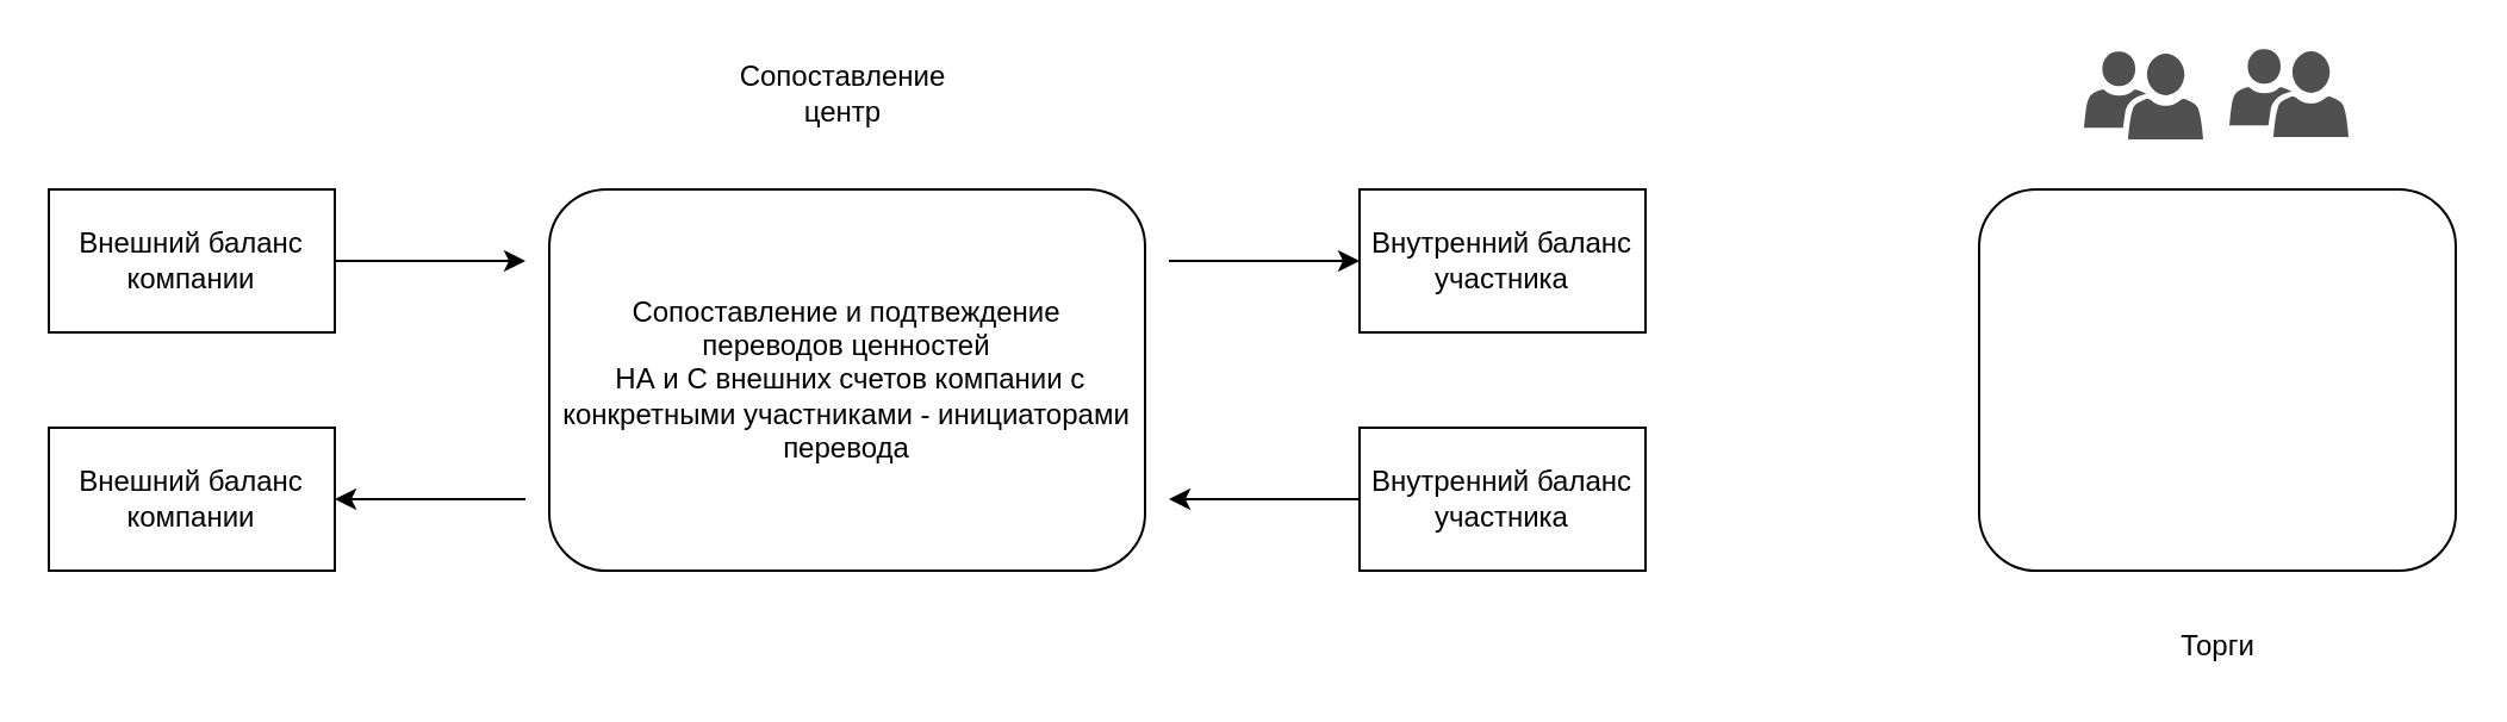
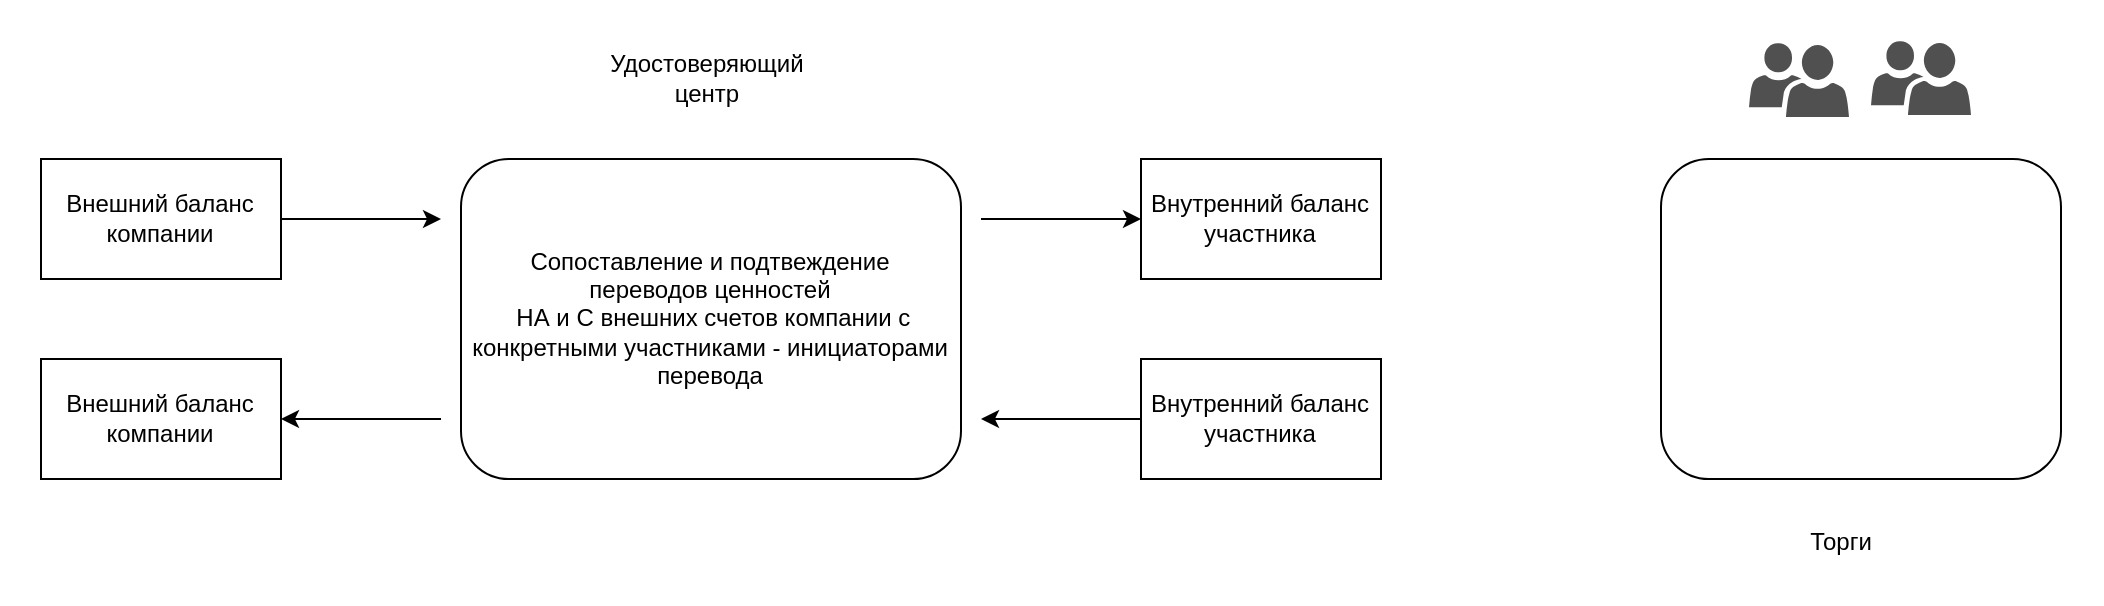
  <mxCell id="0" />
  <mxCell id="1" parent="0" />
  <mxCell id="2" value="Сопоставление и подтвеждение &lt;br&gt;переводов ценностей&lt;br&gt;&amp;nbsp;НА и С внешних счетов компании с конкретными участниками - инициаторами перевода" style="rounded=1;whiteSpace=wrap;html=1;" vertex="1" parent="1"><mxGeometry x="230" y="79" width="250" height="160" as="geometry" /></mxCell>
  <mxCell id="3" style="edgeStyle=orthogonalEdgeStyle;rounded=0;orthogonalLoop=1;jettySize=auto;html=1;exitX=1;exitY=0.5;exitDx=0;exitDy=0;" edge="1" parent="1" source="4"><mxGeometry relative="1" as="geometry"><mxPoint x="220" y="109" as="targetPoint" /></mxGeometry></mxCell>
  <mxCell id="4" value="Внешний баланс&lt;br&gt;компании&lt;br&gt;" style="rounded=0;whiteSpace=wrap;html=1;" vertex="1" parent="1"><mxGeometry x="20" y="79" width="120" height="60" as="geometry" /></mxCell>
  <mxCell id="5" style="edgeStyle=orthogonalEdgeStyle;rounded=0;orthogonalLoop=1;jettySize=auto;html=1;exitX=1;exitY=0.5;exitDx=0;exitDy=0;startArrow=classic;startFill=1;endArrow=none;endFill=0;" edge="1" parent="1" source="6"><mxGeometry relative="1" as="geometry"><mxPoint x="220" y="209" as="targetPoint" /></mxGeometry></mxCell>
  <mxCell id="6" value="&lt;span&gt;Внешний баланс&lt;/span&gt;&lt;br&gt;&lt;span&gt;компании&lt;/span&gt;" style="rounded=0;whiteSpace=wrap;html=1;" vertex="1" parent="1"><mxGeometry x="20" y="179" width="120" height="60" as="geometry" /></mxCell>
  <mxCell id="7" style="edgeStyle=orthogonalEdgeStyle;rounded=0;orthogonalLoop=1;jettySize=auto;html=1;exitX=0;exitY=0.5;exitDx=0;exitDy=0;endArrow=none;endFill=0;startArrow=classic;startFill=1;" edge="1" parent="1" source="8"><mxGeometry relative="1" as="geometry"><mxPoint x="490" y="109" as="targetPoint" /></mxGeometry></mxCell>
  <mxCell id="8" value="Внутренний баланс&lt;br&gt;участника&lt;br&gt;" style="rounded=0;whiteSpace=wrap;html=1;" vertex="1" parent="1"><mxGeometry x="570" y="79" width="120" height="60" as="geometry" /></mxCell>
  <mxCell id="9" style="edgeStyle=orthogonalEdgeStyle;rounded=0;orthogonalLoop=1;jettySize=auto;html=1;exitX=0;exitY=0.5;exitDx=0;exitDy=0;startArrow=none;startFill=0;endArrow=classic;endFill=1;" edge="1" parent="1" source="10"><mxGeometry relative="1" as="geometry"><mxPoint x="490" y="209" as="targetPoint" /></mxGeometry></mxCell>
  <mxCell id="10" value="&lt;span&gt;Внутренний баланс&lt;/span&gt;&lt;br&gt;&lt;span&gt;участника&lt;/span&gt;" style="rounded=0;whiteSpace=wrap;html=1;" vertex="1" parent="1"><mxGeometry x="570" y="179" width="120" height="60" as="geometry" /></mxCell>
- <mxCell id="11" value="Сопоставление центр" style="text;html=1;strokeColor=none;fillColor=none;align=center;verticalAlign=middle;whiteSpace=wrap;rounded=0;" vertex="1" parent="1"><mxGeometry x="301.5" y="29" width="103" height="20" as="geometry" /></mxCell>
+ <mxCell id="11" value="Удостоверяющий центр" style="text;html=1;strokeColor=none;fillColor=none;align=center;verticalAlign=middle;whiteSpace=wrap;rounded=0;" vertex="1" parent="1"><mxGeometry x="301.5" y="29" width="103" height="20" as="geometry" /></mxCell>
  <mxCell id="12" value="" style="rounded=1;whiteSpace=wrap;html=1;" vertex="1" parent="1"><mxGeometry x="830" y="79" width="200" height="160" as="geometry" /></mxCell>
- <mxCell id="13" value="Торги" style="text;html=1;resizable=0;points=[];autosize=1;align=center;verticalAlign=top;spacingTop=-4;" vertex="1" parent="1"><mxGeometry x="905" y="261" width="50" height="20" as="geometry" /></mxCell>
+ <mxCell id="13" value="Торги" style="text;html=1;resizable=0;points=[];autosize=1;align=center;verticalAlign=top;spacingTop=-4;" vertex="1" parent="1"><mxGeometry x="895" y="261" width="50" height="20" as="geometry" /></mxCell>
  <mxCell id="14" value="" style="shadow=0;dashed=0;html=1;strokeColor=none;labelPosition=center;verticalLabelPosition=bottom;verticalAlign=top;align=center;shape=mxgraph.mscae.intune.user_group;fillColor=#505050;" vertex="1" parent="1"><mxGeometry x="874" y="21" width="50" height="37" as="geometry" /></mxCell>
  <mxCell id="15" value="" style="shadow=0;dashed=0;html=1;strokeColor=none;labelPosition=center;verticalLabelPosition=bottom;verticalAlign=top;align=center;shape=mxgraph.mscae.intune.user_group;fillColor=#505050;" vertex="1" parent="1"><mxGeometry x="935" y="20" width="50" height="37" as="geometry" /></mxCell>
